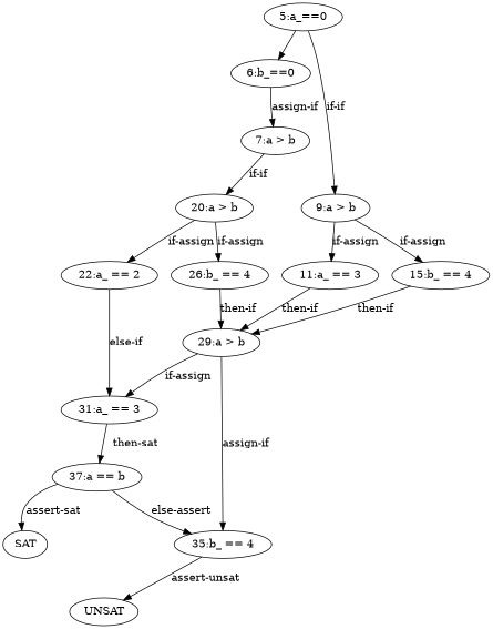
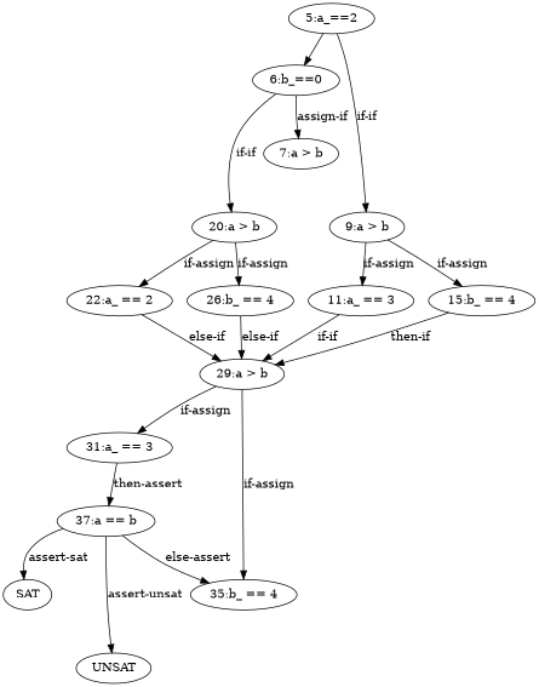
  digraph {
    fontname="DejaVu Serif"
    node [fontname="DejaVu Serif"]
    edge [fontname="DejaVu Serif"]
-   n1 [label="5:a_==0"]
+   n1 [label="5:a_==2"]
    n2 [label="6:b_==0"]
    n3 [label="9:a > b"]
    n4 [label="7:a > b"]
    n5 [label="20:a > b"]
    n6 [label="11:a_ == 3"]
    n7 [label="29:a > b"]
    n8 [label="31:a_ == 3"]
    n9 [label="35:b_ == 4"]
    n10 [label="15:b_ == 4"]
    n11 [label="22:a_ == 2"]
    n12 [label="26:b_ == 4"]
    n13 [label="37:a == b"]
    n14 [label=SAT]
    n15 [label=UNSAT]
    n1 -> n2
    n1 -> n3 [label="if-if"]
    n2 -> n4 [label="assign-if"]
    n3 -> n6 [label="if-assign"]
    n3 -> n10 [label="if-assign"]
-   n4 -> n5 [label="if-if"]
+   n2 -> n5 [label="if-if"]
    n5 -> n11 [label="if-assign"]
    n5 -> n12 [label="if-assign"]
-   n6 -> n7 [label="then-if"]
+   n6 -> n7 [label="if-if"]
    n7 -> n8 [label="if-assign"]
-   n7 -> n9 [label="assign-if"]
-   n8 -> n13 [label="then-sat"]
+   n7 -> n9 [label="if-assign"]
+   n8 -> n13 [label="then-assert"]
    n10 -> n7 [label="then-if"]
-   n11 -> n8 [label="else-if"]
-   n12 -> n7 [label="then-if"]
+   n11 -> n7 [label="else-if"]
+   n12 -> n7 [label="else-if"]
    n13 -> n9 [label="else-assert"]
    n13 -> n14 [label="assert-sat"]
-   n9 -> n15 [label="assert-unsat"]
+   n13 -> n15 [label="assert-unsat"]
  }
